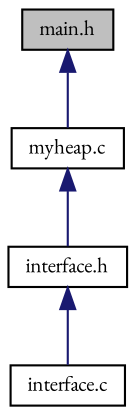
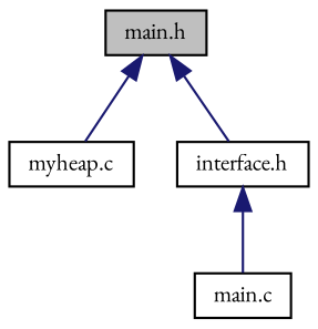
  digraph {
    fontname="EB Garamond"
    node [color=black fillcolor=white fontname="EB Garamond" fontsize=10 shape=record style=filled]
    edge [color=midnightblue dir=back fontname="EB Garamond" fontsize=10 labelfontname=FreeSans labelfontsize=10 style=solid]
    n1 [fillcolor=grey75 fontcolor=black height=0.2 label="main.h" width=0.4]
    n2 [height=0.2 label="myheap.c" width=0.4]
    n3 [height=0.2 label="interface.h" width=0.4]
-   n4 [height=0.2 label="interface.c" width=0.4]
+   n4 [height=0.2 label="main.c" width=0.4]
    n1 -> n2
-   n2 -> n3
+   n1 -> n3
    n3 -> n4
  }
